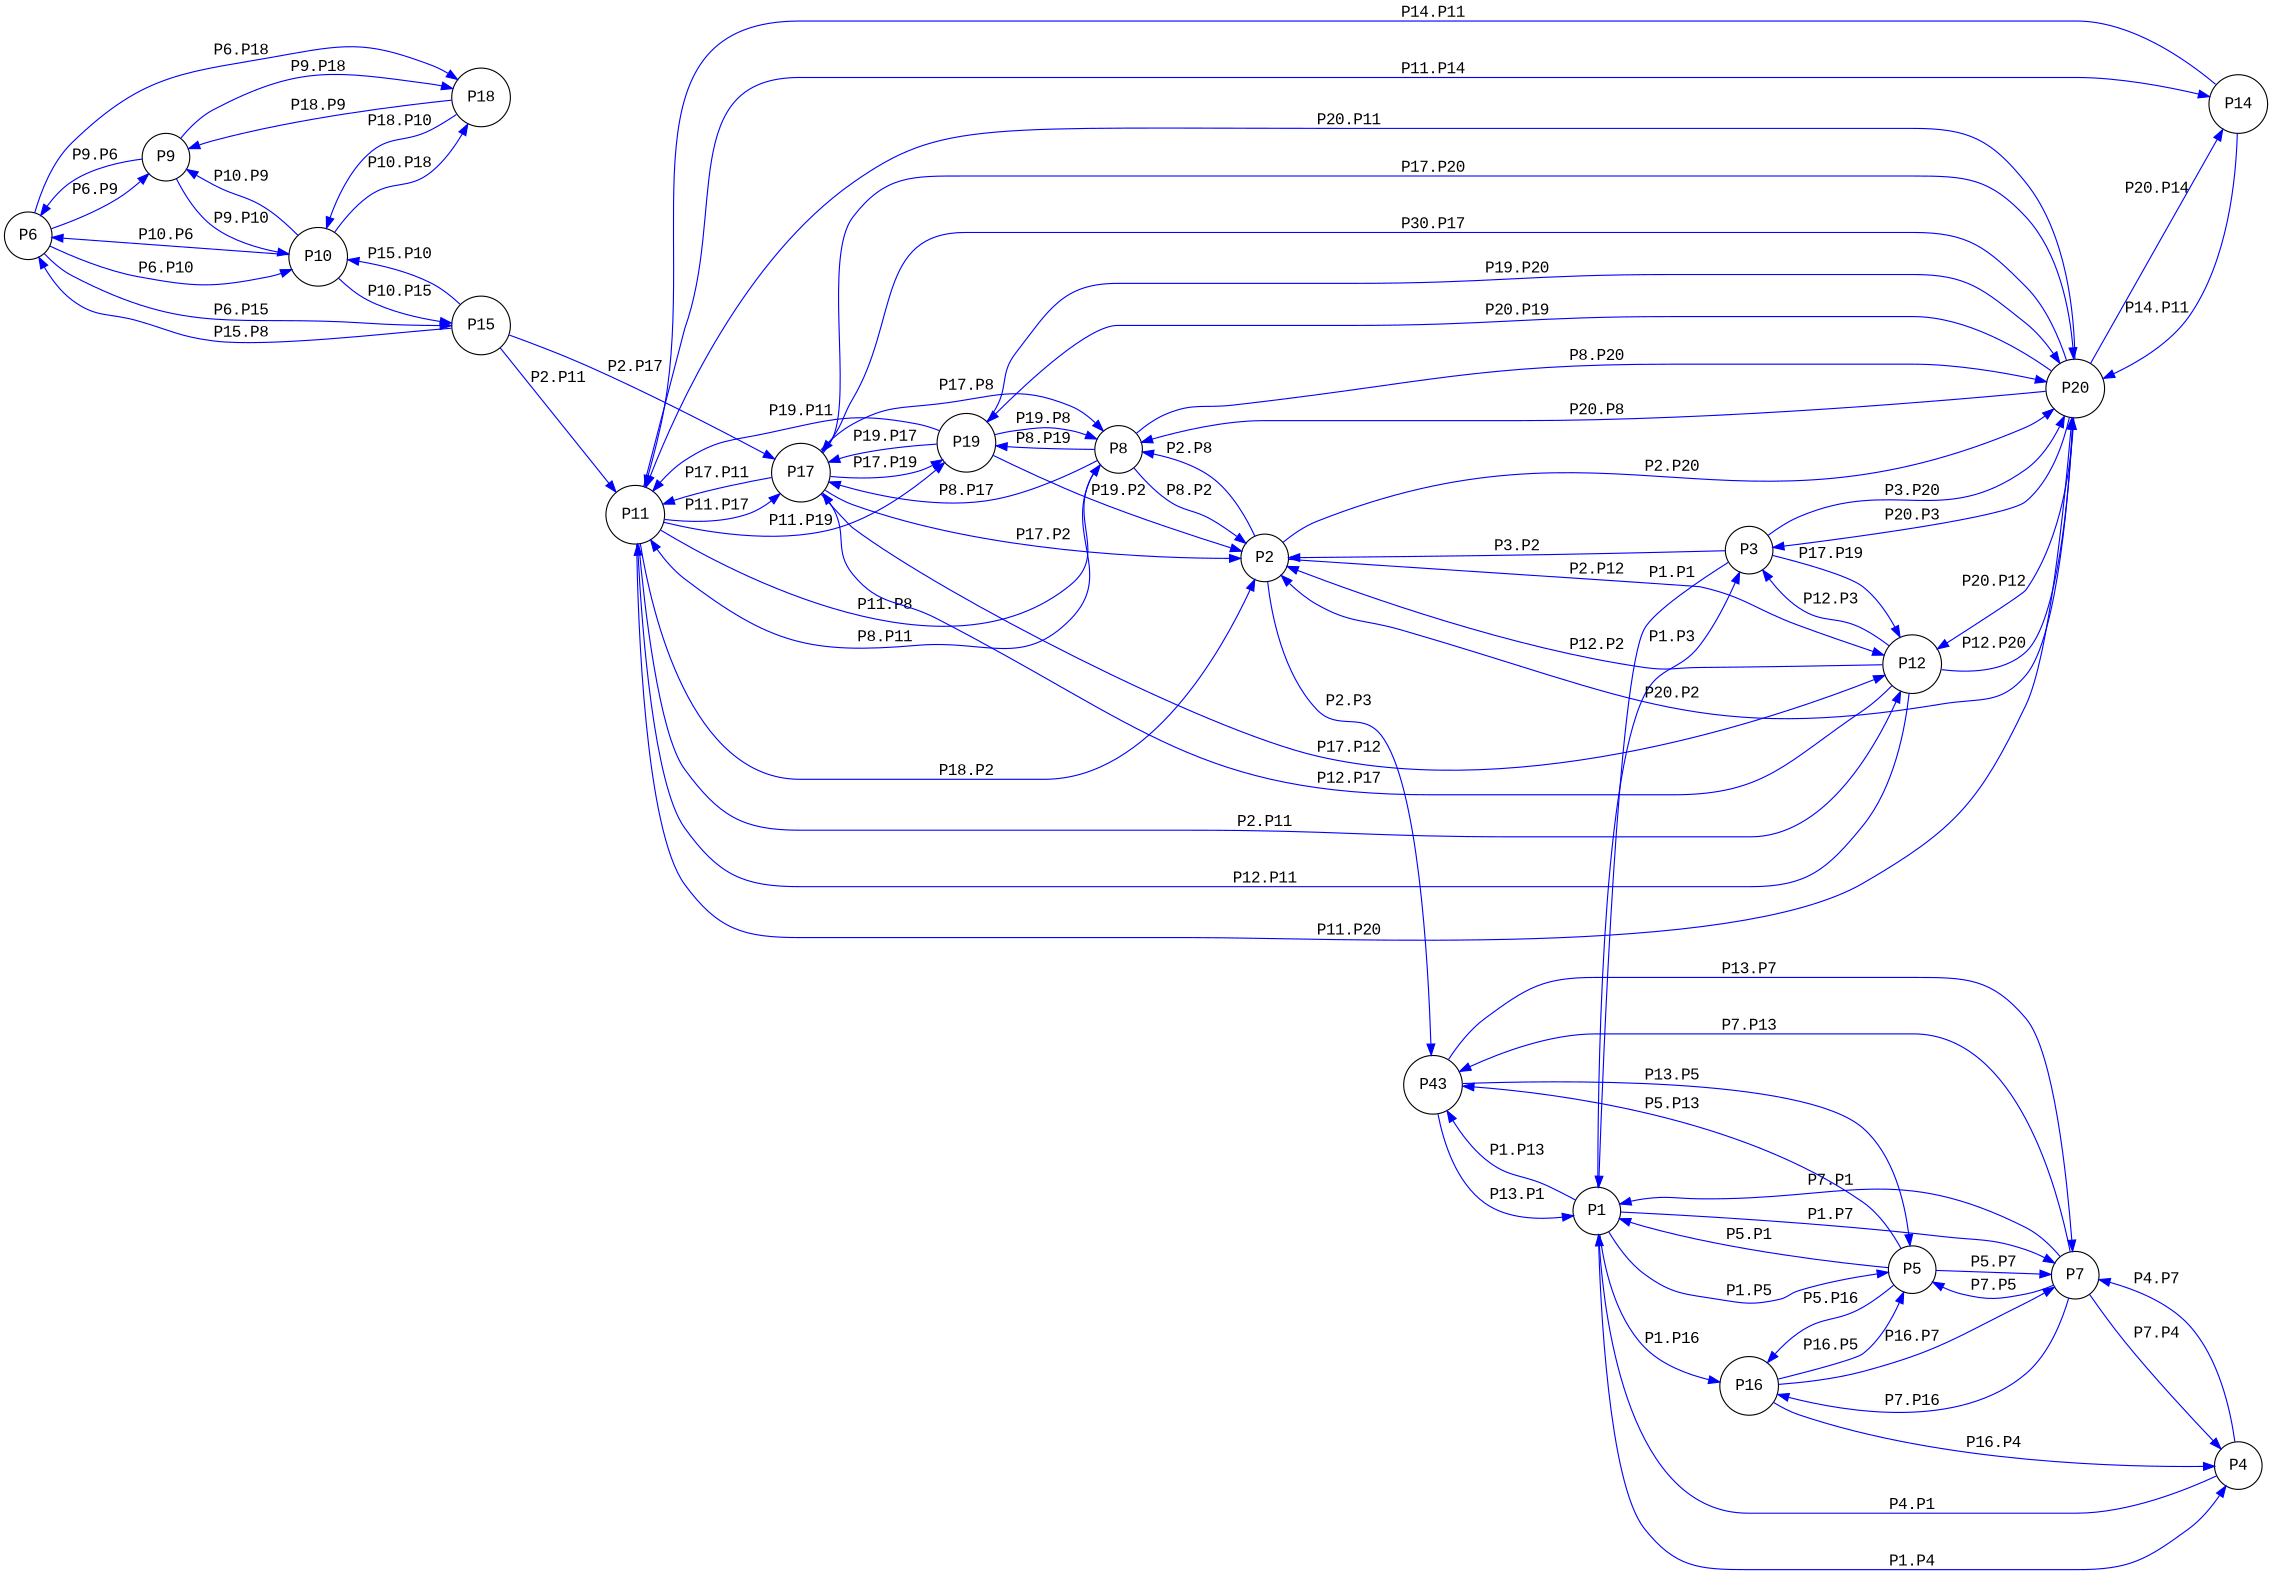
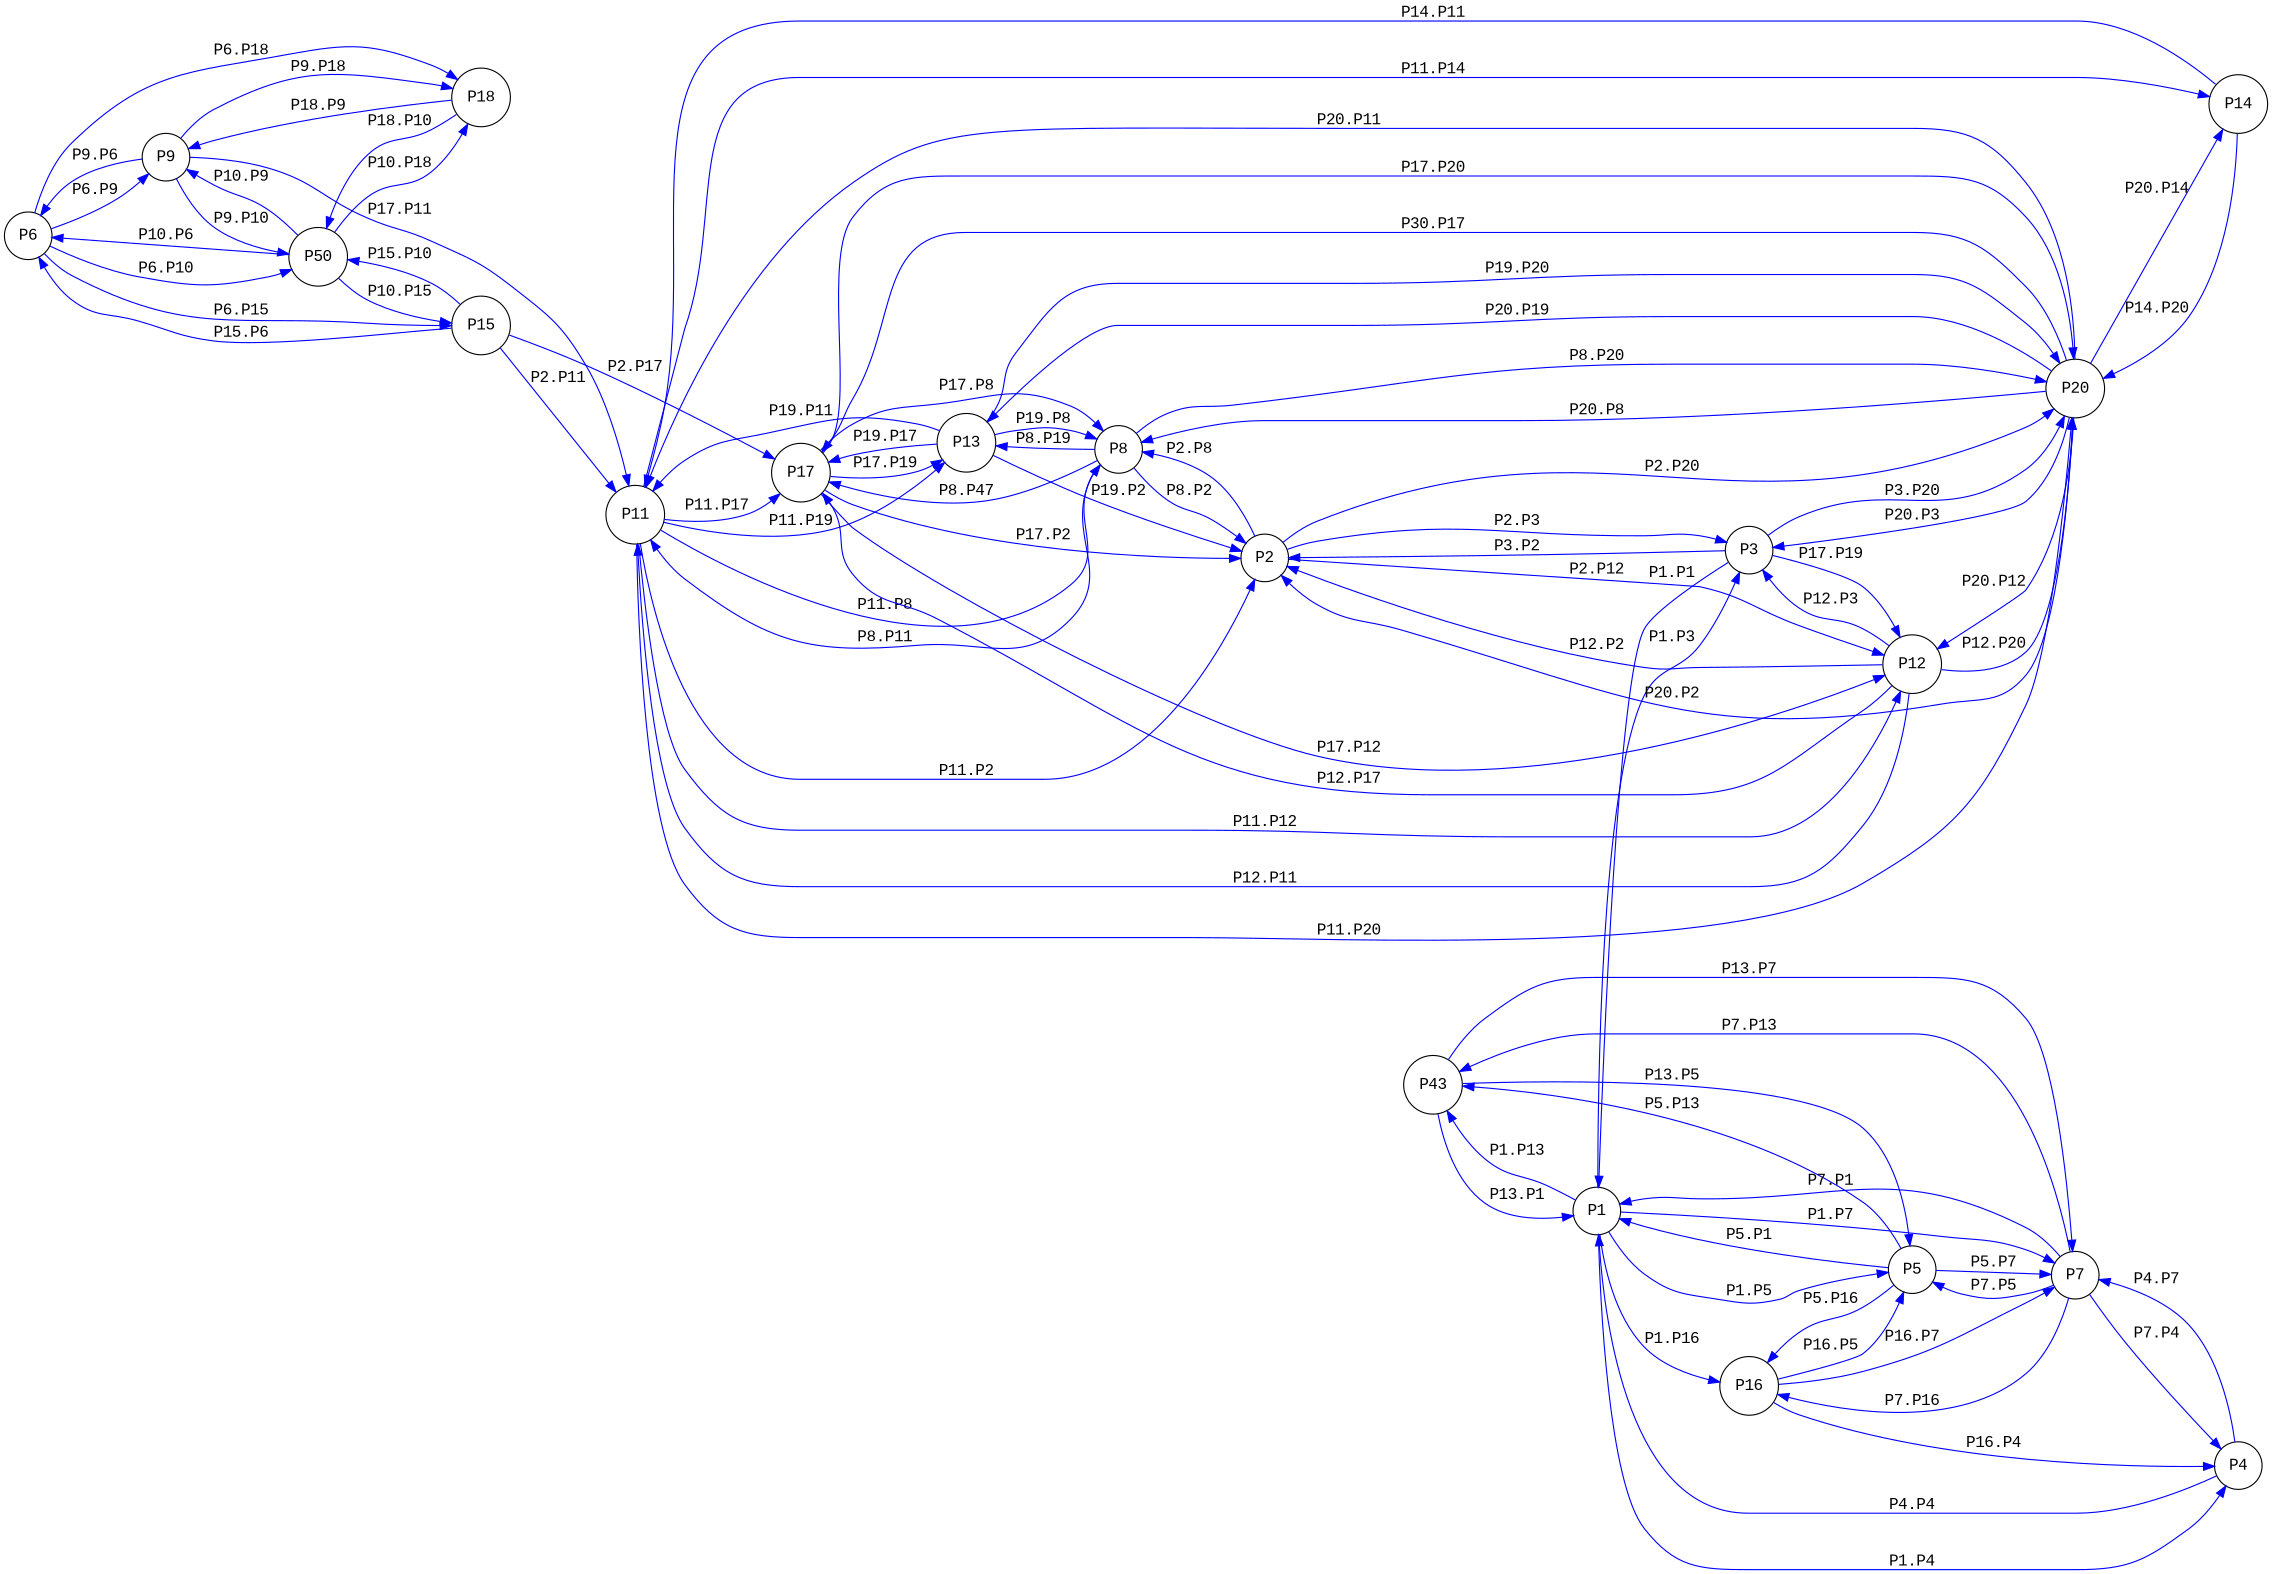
  digraph {
    fontname="Liberation Mono"
    rankdir=LR
    node [fontname="Liberation Mono" shape=circle]
    edge [color=blue fontname="Liberation Mono"]
    P6
    P9
-   P10
+   P10 [label=P50]
    P15
    P18
    P11
    P17
    n8 [label=P43]
    P1
    P5
    P7
    P3
    P4
    P16
    P20
    P2
    P12
    P8
    P14
-   P19
+   P19 [label=P13]
    P6 -> P9 [label="P6.P9"]
    P6 -> P10 [label="P6.P10"]
    P6 -> P15 [label="P6.P15"]
    P6 -> P18 [label="P6.P18"]
    P9 -> P6 [label="P9.P6"]
    P9 -> P10 [label="P9.P10"]
    P9 -> P18 [label="P9.P18"]
    P10 -> P6 [label="P10.P6"]
    P10 -> P9 [label="P10.P9"]
    P10 -> P15 [label="P10.P15"]
    P10 -> P18 [label="P10.P18"]
-   P15 -> P6 [label="P15.P8"]
+   P15 -> P6 [label="P15.P6"]
    P15 -> P10 [label="P15.P10"]
    P15 -> P11 [label="P2.P11"]
    P15 -> P17 [label="P2.P17"]
    P18 -> P9 [label="P18.P9"]
    P18 -> P10 [label="P18.P10"]
    P11 -> P17 [label="P11.P17"]
    P11 -> P20 [label="P11.P20"]
-   P11 -> P2 [label="P18.P2"]
-   P11 -> P12 [label="P2.P11"]
+   P11 -> P2 [label="P11.P2"]
+   P11 -> P12 [label="P11.P12"]
    P11 -> P8 [label="P11.P8"]
    P11 -> P14 [label="P11.P14"]
    P11 -> P19 [label="P11.P19"]
-   P17 -> P11 [label="P17.P11"]
+   P9 -> P11 [label="P17.P11"]
    P17 -> P20 [label="P17.P20"]
    P17 -> P2 [label="P17.P2"]
    P17 -> P12 [label="P17.P12"]
    P17 -> P8 [label="P17.P8"]
    P17 -> P19 [label="P17.P19"]
    n8 -> P1 [label="P13.P1"]
    n8 -> P5 [label="P13.P5"]
    n8 -> P7 [label="P13.P7"]
    P1 -> n8 [label="P1.P13"]
    P1 -> P5 [label="P1.P5"]
    P1 -> P7 [label="P1.P7"]
    P1 -> P3 [label="P1.P3"]
    P1 -> P4 [label="P1.P4"]
    P1 -> P16 [label="P1.P16"]
    P5 -> n8 [label="P5.P13"]
    P5 -> P1 [label="P5.P1"]
    P5 -> P7 [label="P5.P7"]
    P5 -> P16 [label="P5.P16"]
    P7 -> n8 [label="P7.P13"]
    P7 -> P1 [label="P7.P1"]
    P7 -> P5 [label="P7.P5"]
    P7 -> P4 [label="P7.P4"]
    P7 -> P16 [label="P7.P16"]
    P3 -> P1 [label="P1.P1"]
    P3 -> P20 [label="P3.P20"]
    P3 -> P2 [label="P3.P2"]
    P3 -> P12 [label="P17.P19"]
-   P4 -> P1 [label="P4.P1"]
+   P4 -> P1 [label="P4.P4"]
    P4 -> P7 [label="P4.P7"]
    P16 -> P5 [label="P16.P5"]
    P16 -> P7 [label="P16.P7"]
    P16 -> P4 [label="P16.P4"]
    P20 -> P11 [label="P20.P11"]
    P20 -> P17 [label="P30.P17"]
    P20 -> P3 [label="P20.P3"]
    P20 -> P2 [label="P20.P2"]
    P20 -> P12 [label="P20.P12"]
    P20 -> P8 [label="P20.P8"]
    P20 -> P14 [label="P20.P14"]
    P20 -> P19 [label="P20.P19"]
-   P2 -> n8 [label="P2.P3"]
+   P2 -> P3 [label="P2.P3"]
    P2 -> P20 [label="P2.P20"]
    P2 -> P12 [label="P2.P12"]
    P2 -> P8 [label="P2.P8"]
    P12 -> P11 [label="P12.P11"]
    P12 -> P17 [label="P12.P17"]
    P12 -> P3 [label="P12.P3"]
    P12 -> P20 [label="P12.P20"]
    P12 -> P2 [label="P12.P2"]
    P8 -> P11 [label="P8.P11"]
-   P8 -> P17 [label="P8.P17"]
+   P8 -> P17 [label="P8.P47"]
    P8 -> P20 [label="P8.P20"]
    P8 -> P2 [label="P8.P2"]
    P8 -> P19 [label="P8.P19"]
    P14 -> P11 [label="P14.P11"]
-   P14 -> P20 [label="P14.P11"]
+   P14 -> P20 [label="P14.P20"]
    P19 -> P11 [label="P19.P11"]
    P19 -> P17 [label="P19.P17"]
    P19 -> P20 [label="P19.P20"]
    P19 -> P2 [label="P19.P2"]
    P19 -> P8 [label="P19.P8"]
  }
